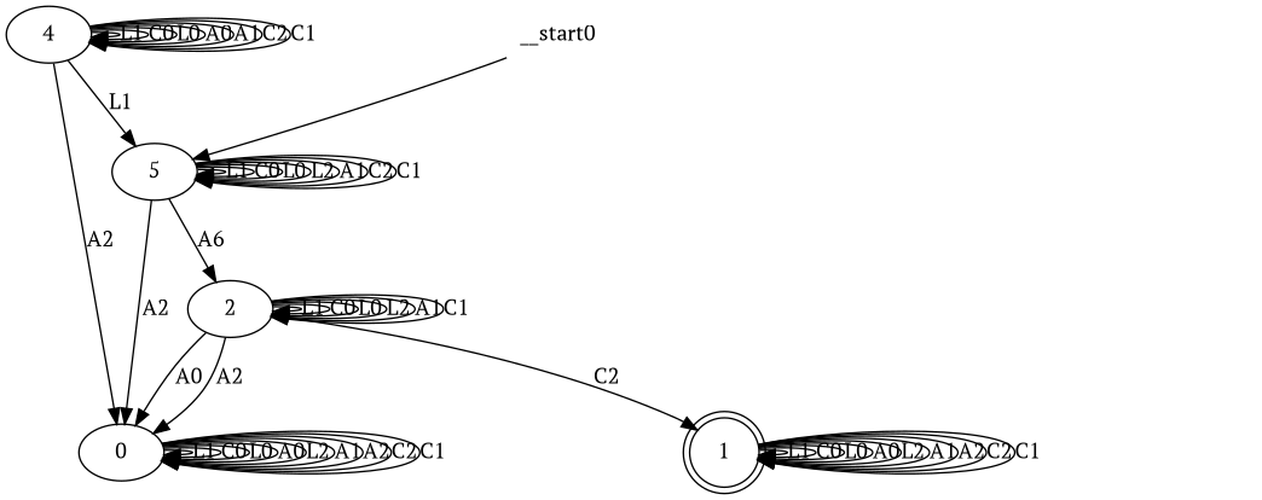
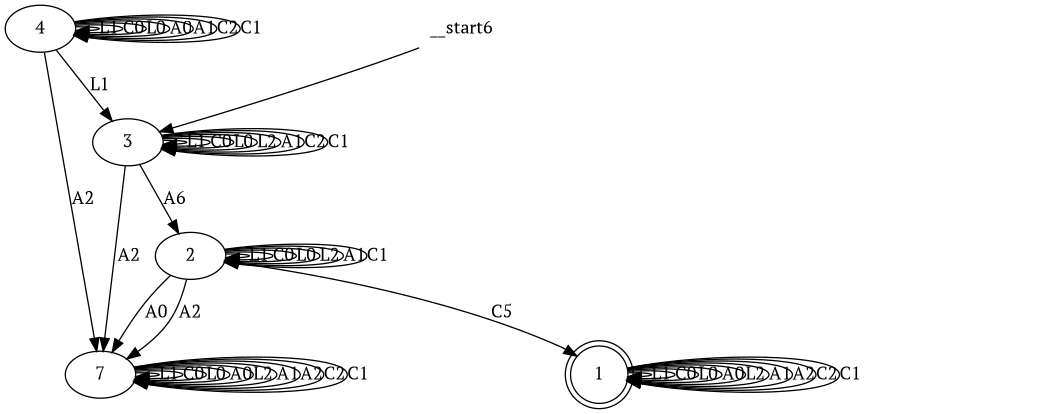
  digraph {
    fontname="PT Serif"
    node [fontname="PT Serif"]
    edge [fontname="PT Serif"]
-   n1 [label=0]
+   n1 [label=7]
    n2 [label=1 shape=doublecircle]
    n3 [label=2]
-   n4 [label=5]
+   n4 [label=3]
    n5 [label=4]
-   __start0 [shape=none]
+   __start0 [shape=none label=__start6]
    n1 -> n1 [label=L1]
    n1 -> n1 [label=C0]
    n1 -> n1 [label=L0]
    n1 -> n1 [label=A0]
    n1 -> n1 [label=L2]
    n1 -> n1 [label=A1]
    n1 -> n1 [label=A2]
    n1 -> n1 [label=C2]
    n1 -> n1 [label=C1]
    n2 -> n2 [label=L1]
    n2 -> n2 [label=C0]
    n2 -> n2 [label=L0]
    n2 -> n2 [label=A0]
    n2 -> n2 [label=L2]
    n2 -> n2 [label=A1]
    n2 -> n2 [label=A2]
    n2 -> n2 [label=C2]
    n2 -> n2 [label=C1]
    n3 -> n1 [label=A0]
    n3 -> n1 [label=A2]
-   n3 -> n2 [label=C2]
+   n3 -> n2 [label=C5]
    n3 -> n3 [label=L1]
    n3 -> n3 [label=C0]
    n3 -> n3 [label=L0]
    n3 -> n3 [label=L2]
    n3 -> n3 [label=A1]
    n3 -> n3 [label=C1]
    n4 -> n1 [label=A2]
    n4 -> n3 [label=A6]
    n4 -> n4 [label=L1]
    n4 -> n4 [label=C0]
    n4 -> n4 [label=L0]
    n4 -> n4 [label=L2]
    n4 -> n4 [label=A1]
    n4 -> n4 [label=C2]
    n4 -> n4 [label=C1]
    n5 -> n1 [label=A2]
    n5 -> n4 [label=L1]
    n5 -> n5 [label=L1]
    n5 -> n5 [label=C0]
    n5 -> n5 [label=L0]
    n5 -> n5 [label=A0]
    n5 -> n5 [label=A1]
    n5 -> n5 [label=C2]
    n5 -> n5 [label=C1]
    __start0 -> n4
  }
